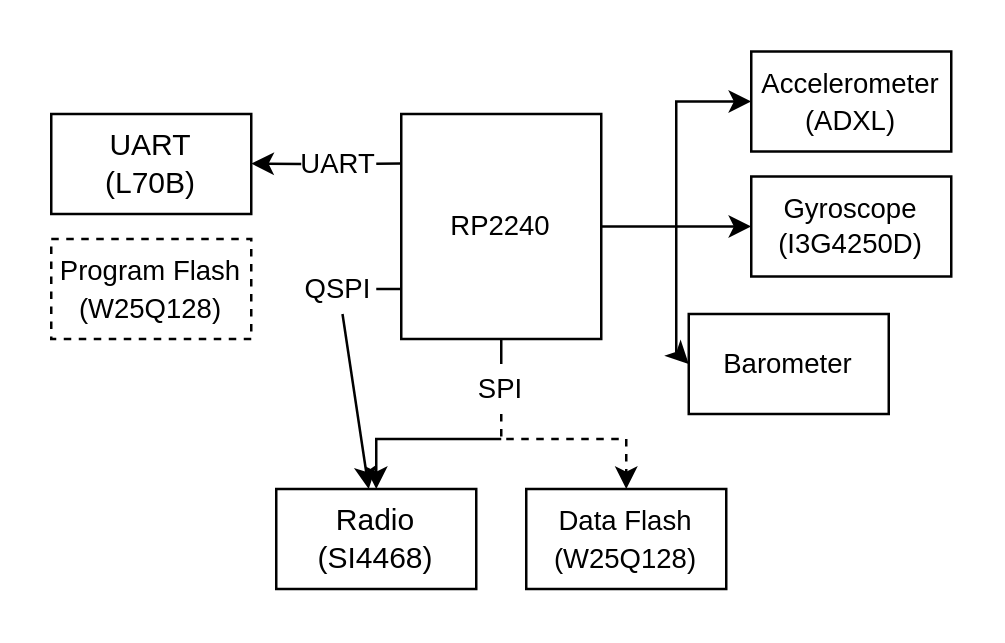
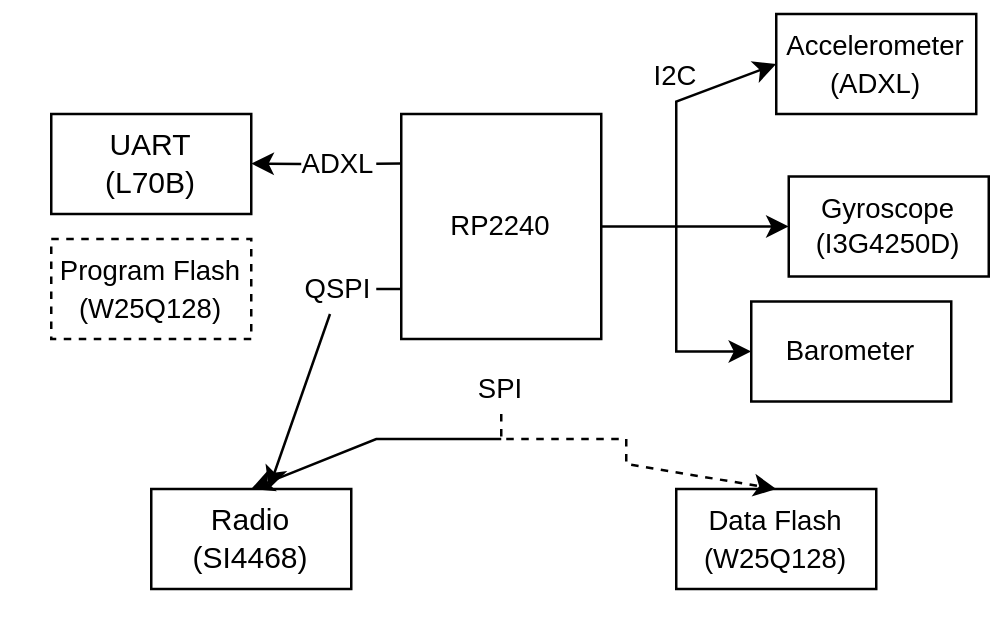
  <mxCell id="0" />
  <mxCell id="1" parent="0" />
  <mxCell id="2" value="&lt;font style=&quot;font-size: 11px;&quot;&gt;RP2240&lt;/font&gt;" style="rounded=0;whiteSpace=wrap;html=1;" parent="1" vertex="1"><mxGeometry x="160" y="45" width="80" height="90" as="geometry" /></mxCell>
  <mxCell id="3" value="&lt;font style=&quot;font-size: 11px;&quot;&gt;Program Flash&lt;br&gt;(W25Q128)&lt;/font&gt;" style="rounded=0;whiteSpace=wrap;html=1;dashed=1;" parent="1" vertex="1"><mxGeometry x="20" y="95" width="80" height="40" as="geometry" /></mxCell>
  <mxCell id="4" value="" style="endArrow=classic;html=1;rounded=0;fontSize=11;startArrow=none;" parent="1" target="11" edge="1" source="20"><mxGeometry relative="1" as="geometry"><mxPoint x="160" y="115" as="sourcePoint" /><mxPoint x="230" y="115" as="targetPoint" /></mxGeometry></mxCell>
  <mxCell id="5" value="UART&lt;br&gt;(L70B)" style="rounded=0;whiteSpace=wrap;html=1;" parent="1" vertex="1"><mxGeometry x="20" y="45" width="80" height="40" as="geometry" /></mxCell>
  <mxCell id="6" value="" style="endArrow=classic;html=1;rounded=0;fontSize=11;exitX=0;exitY=0.5;exitDx=0;exitDy=0;startArrow=none;" parent="1" edge="1" source="22"><mxGeometry relative="1" as="geometry"><mxPoint x="160" y="64.8" as="sourcePoint" /><mxPoint x="100" y="64.824" as="targetPoint" /></mxGeometry></mxCell>
- <mxCell id="7" value="&lt;font style=&quot;font-size: 11px;&quot;&gt;Data Flash&lt;br&gt;(W25Q128)&lt;/font&gt;" style="rounded=0;whiteSpace=wrap;html=1;" parent="1" vertex="1"><mxGeometry x="210" y="195" width="80" height="40" as="geometry" /></mxCell>
+ <mxCell id="7" value="&lt;font style=&quot;font-size: 11px;&quot;&gt;Data Flash&lt;br&gt;(W25Q128)&lt;/font&gt;" style="rounded=0;whiteSpace=wrap;html=1;" parent="1" vertex="1"><mxGeometry x="270" y="195" width="80" height="40" as="geometry" /></mxCell>
  <mxCell id="8" value="" style="endArrow=classic;html=1;rounded=0;fontSize=11;strokeColor=default;entryX=0.5;entryY=0;entryDx=0;entryDy=0;exitX=0.5;exitY=1;exitDx=0;exitDy=0;startArrow=none;dashed=1;" parent="1" source="9" target="7" edge="1"><mxGeometry width="50" height="50" relative="1" as="geometry"><mxPoint x="250" y="115" as="sourcePoint" /><mxPoint x="290" y="95" as="targetPoint" /><Array as="points"><mxPoint x="200" y="175" /><mxPoint x="250" y="175" /><mxPoint x="250" y="185" /></Array></mxGeometry></mxCell>
  <mxCell id="9" value="SPI" style="text;html=1;strokeColor=none;fillColor=none;align=center;verticalAlign=middle;whiteSpace=wrap;rounded=0;fontSize=11;" parent="1" vertex="1"><mxGeometry x="185" y="145" width="30" height="20" as="geometry" /></mxCell>
- <mxCell id="10" value="" style="endArrow=none;html=1;rounded=0;fontSize=11;strokeColor=default;entryX=0.5;entryY=0;entryDx=0;entryDy=0;exitX=0.5;exitY=1;exitDx=0;exitDy=0;" parent="1" source="2" target="9" edge="1"><mxGeometry width="50" height="50" relative="1" as="geometry"><mxPoint x="240" y="115.02" as="sourcePoint" /><mxPoint x="320" y="135" as="targetPoint" /><Array as="points" /></mxGeometry></mxCell>
- <mxCell id="11" value="Radio&lt;br&gt;(SI4468)" style="rounded=0;whiteSpace=wrap;html=1;" parent="1" vertex="1"><mxGeometry x="110" y="195" width="80" height="40" as="geometry" /></mxCell>
+ <mxCell id="11" value="Radio&lt;br&gt;(SI4468)" style="rounded=0;whiteSpace=wrap;html=1;" parent="1" vertex="1"><mxGeometry x="60" y="195" width="80" height="40" as="geometry" /></mxCell>
  <mxCell id="12" value="" style="endArrow=classic;html=1;rounded=0;fontSize=11;strokeColor=default;entryX=0.5;entryY=0;entryDx=0;entryDy=0;strokeWidth=1;" parent="1" target="11" edge="1"><mxGeometry width="50" height="50" relative="1" as="geometry"><mxPoint x="200" y="175" as="sourcePoint" /><mxPoint x="290" y="95" as="targetPoint" /><Array as="points"><mxPoint x="150" y="175" /></Array></mxGeometry></mxCell>
- <mxCell id="13" value="&lt;font style=&quot;font-size: 11px;&quot;&gt;Accelerometer&lt;br&gt;(ADXL)&lt;/font&gt;" style="rounded=0;whiteSpace=wrap;html=1;" parent="1" vertex="1"><mxGeometry x="300" y="20" width="80" height="40" as="geometry" /></mxCell>
- <mxCell id="14" value="&lt;div style=&quot;font-size: 11px;&quot;&gt;&lt;font style=&quot;font-size: 11px;&quot;&gt;Gyroscope&lt;/font&gt;&lt;/div&gt;&lt;div style=&quot;font-size: 11px;&quot;&gt;&lt;font style=&quot;font-size: 11px;&quot;&gt;(I3G4250D)&lt;br&gt;&lt;/font&gt;&lt;/div&gt;" style="rounded=0;whiteSpace=wrap;html=1;" parent="1" vertex="1"><mxGeometry x="300" y="70" width="80" height="40" as="geometry" /></mxCell>
- <mxCell id="15" value="&lt;font style=&quot;font-size: 11px;&quot;&gt;Barometer&lt;/font&gt;" style="rounded=0;whiteSpace=wrap;html=1;" parent="1" vertex="1"><mxGeometry x="275" y="125" width="80" height="40" as="geometry" /></mxCell>
+ <mxCell id="13" value="&lt;font style=&quot;font-size: 11px;&quot;&gt;Accelerometer&lt;br&gt;(ADXL)&lt;/font&gt;" style="rounded=0;whiteSpace=wrap;html=1;" parent="1" vertex="1"><mxGeometry x="310" y="5" width="80" height="40" as="geometry" /></mxCell>
+ <mxCell id="14" value="&lt;div style=&quot;font-size: 11px;&quot;&gt;&lt;font style=&quot;font-size: 11px;&quot;&gt;Gyroscope&lt;/font&gt;&lt;/div&gt;&lt;div style=&quot;font-size: 11px;&quot;&gt;&lt;font style=&quot;font-size: 11px;&quot;&gt;(I3G4250D)&lt;br&gt;&lt;/font&gt;&lt;/div&gt;" style="rounded=0;whiteSpace=wrap;html=1;" parent="1" vertex="1"><mxGeometry x="315" y="70" width="80" height="40" as="geometry" /></mxCell>
+ <mxCell id="15" value="&lt;font style=&quot;font-size: 11px;&quot;&gt;Barometer&lt;/font&gt;" style="rounded=0;whiteSpace=wrap;html=1;" parent="1" vertex="1"><mxGeometry x="300" y="120" width="80" height="40" as="geometry" /></mxCell>
  <mxCell id="16" value="" style="endArrow=classic;html=1;rounded=0;fontSize=11;strokeColor=default;strokeWidth=1;entryX=0;entryY=0.5;entryDx=0;entryDy=0;" parent="1" target="14" edge="1"><mxGeometry width="50" height="50" relative="1" as="geometry"><mxPoint x="240" y="90" as="sourcePoint" /><mxPoint x="260" y="120" as="targetPoint" /></mxGeometry></mxCell>
  <mxCell id="17" value="" style="endArrow=classic;html=1;rounded=0;fontSize=11;strokeColor=default;strokeWidth=1;entryX=0;entryY=0.5;entryDx=0;entryDy=0;" parent="1" target="13" edge="1"><mxGeometry width="50" height="50" relative="1" as="geometry"><mxPoint x="270" y="90" as="sourcePoint" /><mxPoint x="260" y="120" as="targetPoint" /><Array as="points"><mxPoint x="270" y="40" /></Array></mxGeometry></mxCell>
  <mxCell id="18" value="" style="endArrow=classic;html=1;rounded=0;fontSize=11;strokeColor=default;strokeWidth=1;entryX=0;entryY=0.5;entryDx=0;entryDy=0;" parent="1" target="15" edge="1"><mxGeometry width="50" height="50" relative="1" as="geometry"><mxPoint x="270" y="90" as="sourcePoint" /><mxPoint x="260" y="120" as="targetPoint" /><Array as="points"><mxPoint x="270" y="140" /></Array></mxGeometry></mxCell>
+ <mxCell id="19" value="I2C" style="text;html=1;strokeColor=none;fillColor=none;align=center;verticalAlign=middle;whiteSpace=wrap;rounded=0;fontSize=11;" parent="1" vertex="1"><mxGeometry x="240" y="20" width="60" height="20" as="geometry" /></mxCell>
  <mxCell id="20" value="QSPI" style="text;html=1;strokeColor=none;fillColor=none;align=center;verticalAlign=middle;whiteSpace=wrap;rounded=0;fontSize=11;" vertex="1" parent="1"><mxGeometry x="120" y="105" width="30" height="20" as="geometry" /></mxCell>
  <mxCell id="21" value="" style="endArrow=none;html=1;rounded=0;fontSize=11;" edge="1" parent="1" target="20"><mxGeometry relative="1" as="geometry"><mxPoint x="160" y="115" as="sourcePoint" /><mxPoint x="100" y="115" as="targetPoint" /></mxGeometry></mxCell>
- <mxCell id="22" value="UART" style="text;html=1;strokeColor=none;fillColor=none;align=center;verticalAlign=middle;whiteSpace=wrap;rounded=0;fontSize=11;" vertex="1" parent="1"><mxGeometry x="120" y="55" width="30" height="20" as="geometry" /></mxCell>
+ <mxCell id="22" value="ADXL" style="text;html=1;strokeColor=none;fillColor=none;align=center;verticalAlign=middle;whiteSpace=wrap;rounded=0;fontSize=11;" vertex="1" parent="1"><mxGeometry x="120" y="55" width="30" height="20" as="geometry" /></mxCell>
  <mxCell id="23" value="" style="endArrow=none;html=1;rounded=0;fontSize=11;exitX=0;exitY=0.833;exitDx=0;exitDy=0;exitPerimeter=0;" edge="1" parent="1" target="22"><mxGeometry relative="1" as="geometry"><mxPoint x="160" y="64.8" as="sourcePoint" /><mxPoint x="100" y="64.824" as="targetPoint" /></mxGeometry></mxCell>
